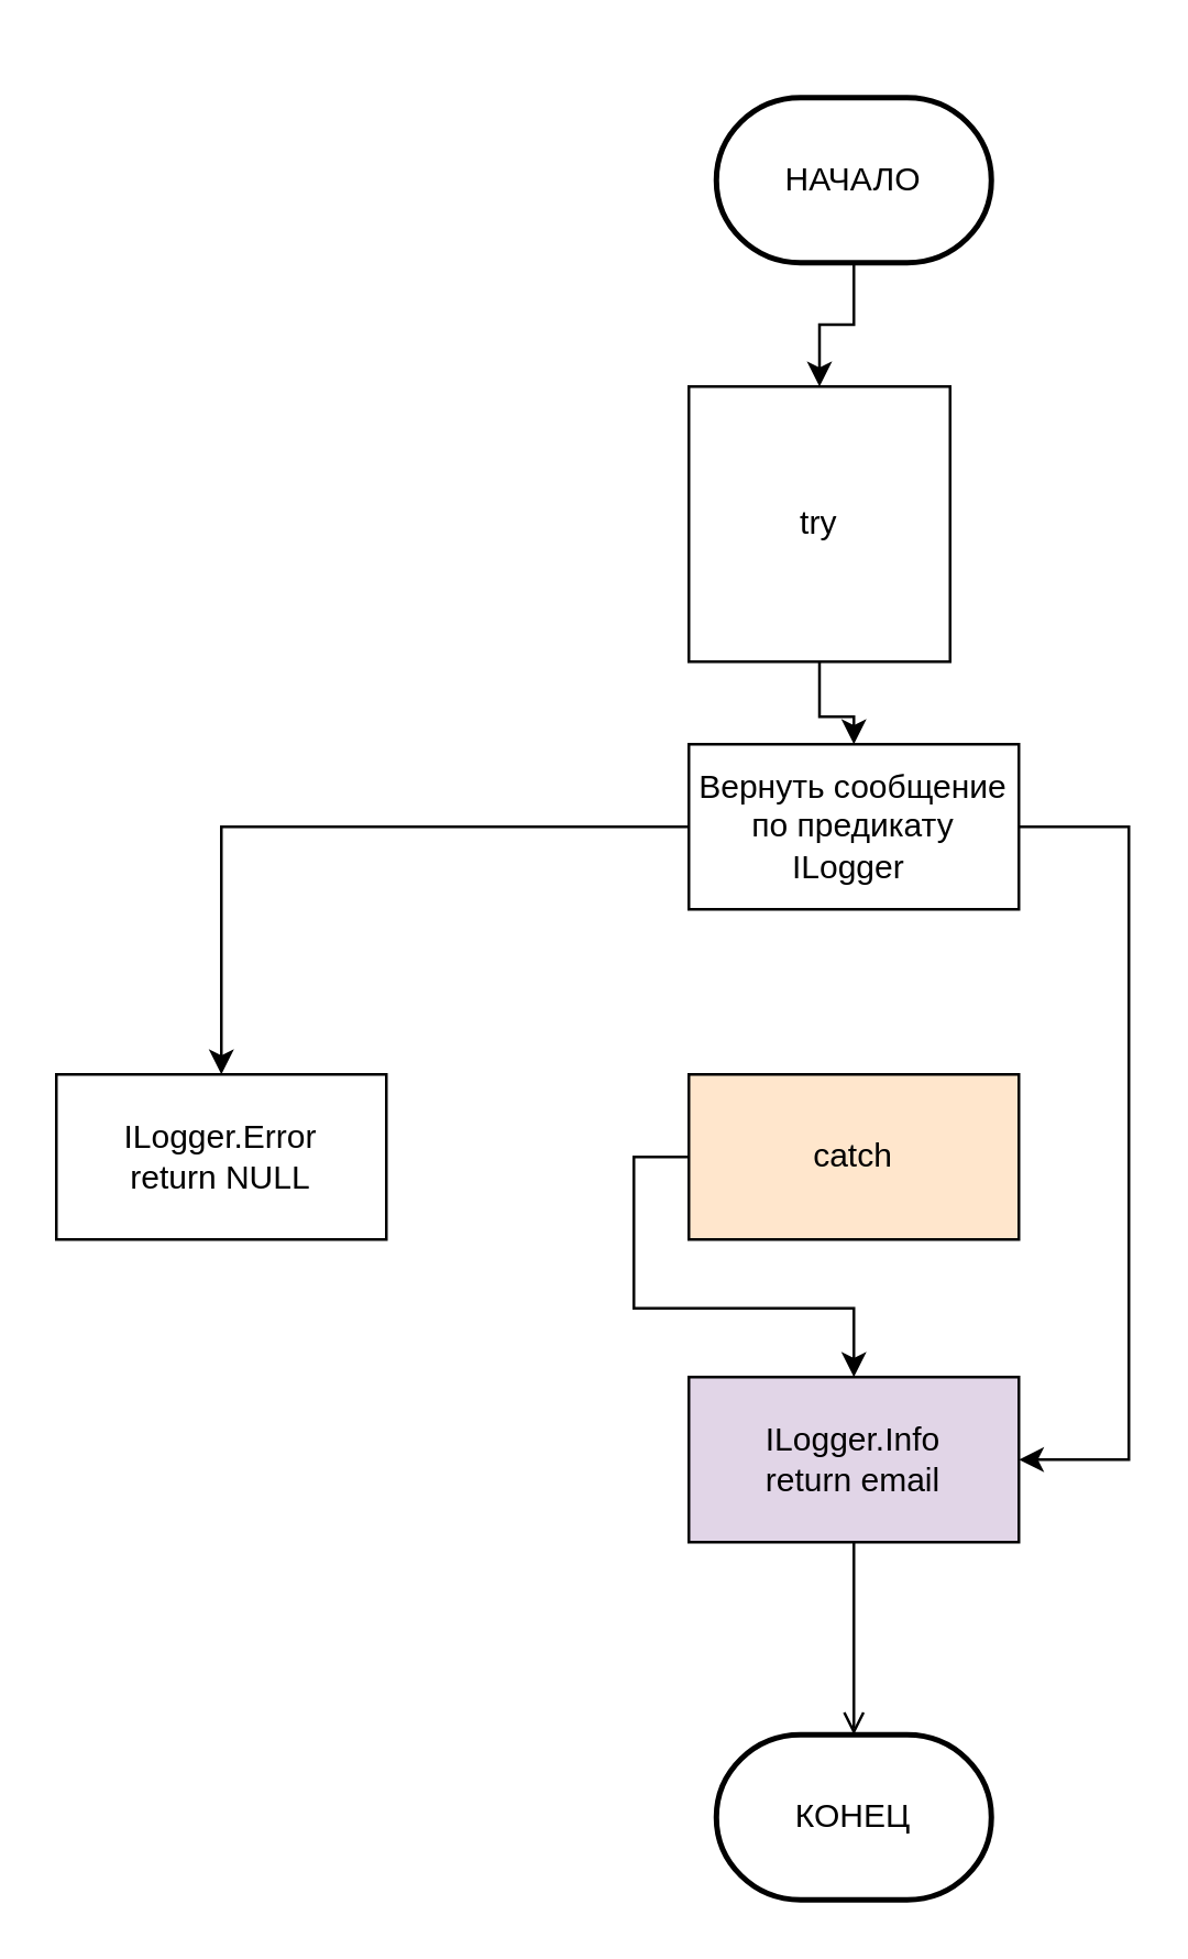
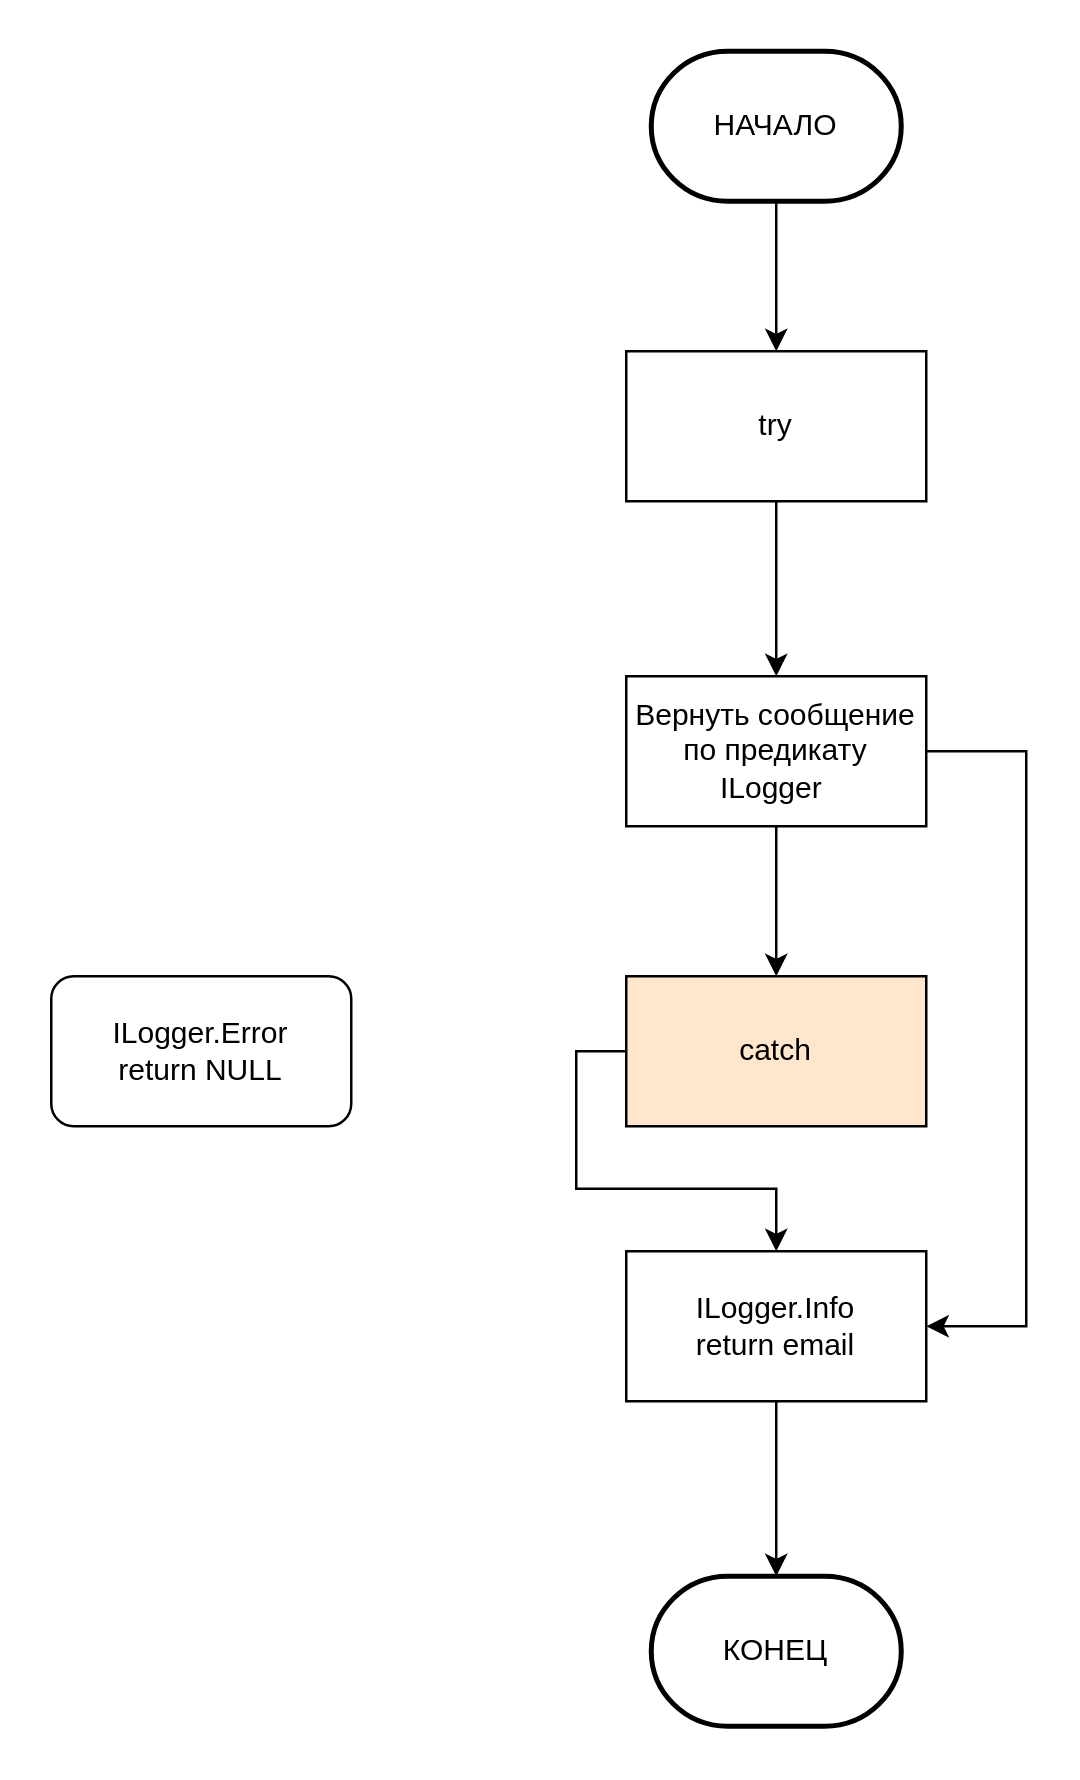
  <mxCell id="0" />
  <mxCell id="1" parent="0" />
  <mxCell id="2" style="edgeStyle=orthogonalEdgeStyle;rounded=0;orthogonalLoop=1;jettySize=auto;html=1;entryX=0.5;entryY=0;entryDx=0;entryDy=0;" edge="1" parent="1" source="3" target="8"><mxGeometry relative="1" as="geometry" /></mxCell>
- <mxCell id="3" value="НАЧАЛО" style="strokeWidth=2;html=1;shape=mxgraph.flowchart.terminator;whiteSpace=wrap;" vertex="1" parent="1"><mxGeometry x="260" y="35" width="100" height="60" as="geometry" /></mxCell>
- <mxCell id="4" style="edgeStyle=orthogonalEdgeStyle;rounded=0;orthogonalLoop=1;jettySize=auto;html=1;" edge="1" parent="1" source="6" target="13"><mxGeometry relative="1" as="geometry" /></mxCell>
+ <mxCell id="3" value="НАЧАЛО" style="strokeWidth=2;html=1;shape=mxgraph.flowchart.terminator;whiteSpace=wrap;" vertex="1" parent="1"><mxGeometry x="260" y="20" width="100" height="60" as="geometry" /></mxCell>
+ <mxCell id="4" style="edgeStyle=orthogonalEdgeStyle;rounded=0;orthogonalLoop=1;jettySize=auto;html=1;entryX=0.5;entryY=0;entryDx=0;entryDy=0;" edge="1" parent="1" source="6" target="10"><mxGeometry relative="1" as="geometry" /></mxCell>
  <mxCell id="5" style="edgeStyle=orthogonalEdgeStyle;rounded=0;orthogonalLoop=1;jettySize=auto;html=1;entryX=1;entryY=0.5;entryDx=0;entryDy=0;" edge="1" parent="1" source="6" target="12"><mxGeometry relative="1" as="geometry"><Array as="points"><mxPoint x="410" y="300" /><mxPoint x="410" y="530" /></Array></mxGeometry></mxCell>
  <mxCell id="6" value="Вернуть сообщение по предикату ILogger&amp;nbsp;" style="rounded=0;whiteSpace=wrap;html=1;" vertex="1" parent="1"><mxGeometry x="250" y="270" width="120" height="60" as="geometry" /></mxCell>
  <mxCell id="7" style="edgeStyle=orthogonalEdgeStyle;rounded=0;orthogonalLoop=1;jettySize=auto;html=1;" edge="1" parent="1" source="8" target="6"><mxGeometry relative="1" as="geometry" /></mxCell>
- <mxCell id="8" value="try" style="rounded=0;whiteSpace=wrap;html=1;" vertex="1" parent="1"><mxGeometry x="250" y="140" width="95" height="100" as="geometry" /></mxCell>
+ <mxCell id="8" value="try" style="rounded=0;whiteSpace=wrap;html=1;" vertex="1" parent="1"><mxGeometry x="250" y="140" width="120" height="60" as="geometry" /></mxCell>
  <mxCell id="9" style="edgeStyle=orthogonalEdgeStyle;rounded=0;orthogonalLoop=1;jettySize=auto;html=1;exitX=0;exitY=0.5;exitDx=0;exitDy=0;" edge="1" parent="1" source="10" target="12"><mxGeometry relative="1" as="geometry" /></mxCell>
  <mxCell id="10" value="catch" style="rounded=0;whiteSpace=wrap;html=1;fillColor=#ffe6cc;" vertex="1" parent="1"><mxGeometry x="250" y="390" width="120" height="60" as="geometry" /></mxCell>
- <mxCell id="11" style="edgeStyle=orthogonalEdgeStyle;rounded=0;orthogonalLoop=1;jettySize=auto;html=1;endArrow=open;" edge="1" parent="1" source="12" target="14"><mxGeometry relative="1" as="geometry" /></mxCell>
- <mxCell id="12" value="ILogger.Info&lt;br&gt;return email" style="rounded=0;whiteSpace=wrap;html=1;fillColor=#e1d5e7;" vertex="1" parent="1"><mxGeometry x="250" y="500" width="120" height="60" as="geometry" /></mxCell>
- <mxCell id="13" value="ILogger.Error&lt;br&gt;return NULL" style="rounded=0;whiteSpace=wrap;html=1;" vertex="1" parent="1"><mxGeometry x="20" y="390" width="120" height="60" as="geometry" /></mxCell>
+ <mxCell id="11" style="edgeStyle=orthogonalEdgeStyle;rounded=0;orthogonalLoop=1;jettySize=auto;html=1;" edge="1" parent="1" source="12" target="14"><mxGeometry relative="1" as="geometry" /></mxCell>
+ <mxCell id="12" value="ILogger.Info&lt;br&gt;return email" style="rounded=0;whiteSpace=wrap;html=1;" vertex="1" parent="1"><mxGeometry x="250" y="500" width="120" height="60" as="geometry" /></mxCell>
+ <mxCell id="13" value="ILogger.Error&lt;br&gt;return NULL" style="whiteSpace=wrap;html=1;rounded=1;" vertex="1" parent="1"><mxGeometry x="20" y="390" width="120" height="60" as="geometry" /></mxCell>
  <mxCell id="14" value="КОНЕЦ" style="strokeWidth=2;html=1;shape=mxgraph.flowchart.terminator;whiteSpace=wrap;" vertex="1" parent="1"><mxGeometry x="260" y="630" width="100" height="60" as="geometry" /></mxCell>
